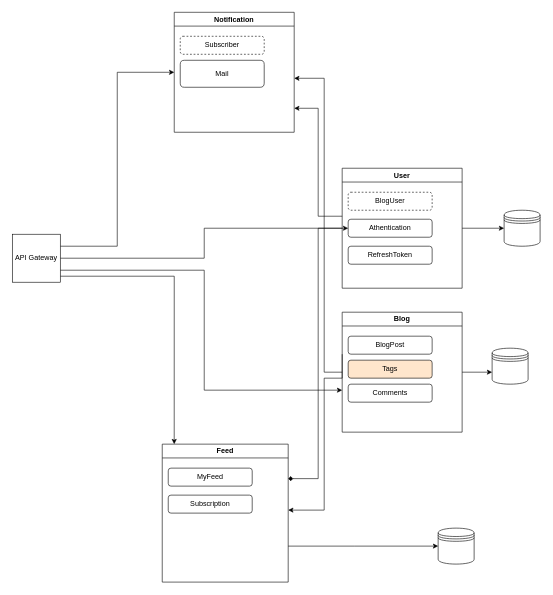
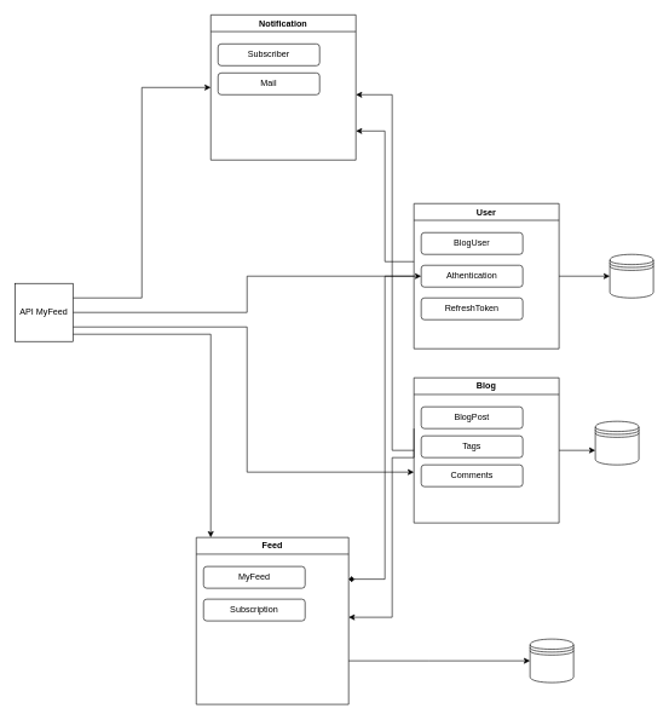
  <mxCell id="0" />
  <mxCell id="1" parent="0" />
  <mxCell id="2" style="edgeStyle=orthogonalEdgeStyle;rounded=0;orthogonalLoop=1;jettySize=auto;html=1;entryX=1;entryY=0.25;entryDx=0;entryDy=0;endArrow=diamond;" edge="1" parent="1" source="4" target="17"><mxGeometry relative="1" as="geometry"><Array as="points"><mxPoint x="530" y="380" /><mxPoint x="530" y="798" /></Array></mxGeometry></mxCell>
  <mxCell id="3" style="edgeStyle=orthogonalEdgeStyle;rounded=0;orthogonalLoop=1;jettySize=auto;html=1;" edge="1" parent="1" source="4"><mxGeometry relative="1" as="geometry"><mxPoint x="490" y="180" as="targetPoint" /><Array as="points"><mxPoint x="530" y="360" /><mxPoint x="530" y="180" /></Array></mxGeometry></mxCell>
  <mxCell id="4" value="User" style="swimlane;whiteSpace=wrap;html=1;" vertex="1" parent="1"><mxGeometry x="570" y="280" width="200" height="200" as="geometry"><mxRectangle x="1280" y="40" width="70" height="30" as="alternateBounds" /></mxGeometry></mxCell>
- <mxCell id="5" value="BlogUser" style="rounded=1;whiteSpace=wrap;html=1;dashed=1;" vertex="1" parent="4"><mxGeometry x="10" y="40" width="140" height="30" as="geometry" /></mxCell>
+ <mxCell id="5" value="BlogUser" style="rounded=1;whiteSpace=wrap;html=1;" vertex="1" parent="4"><mxGeometry x="10" y="40" width="140" height="30" as="geometry" /></mxCell>
  <mxCell id="6" value="Athentication" style="rounded=1;whiteSpace=wrap;html=1;" vertex="1" parent="4"><mxGeometry x="10" y="85" width="140" height="30" as="geometry" /></mxCell>
  <mxCell id="7" value="RefreshToken" style="rounded=1;whiteSpace=wrap;html=1;" vertex="1" parent="4"><mxGeometry x="10" y="130" width="140" height="30" as="geometry" /></mxCell>
  <mxCell id="8" value="" style="shape=datastore;whiteSpace=wrap;html=1;" vertex="1" parent="1"><mxGeometry x="840" y="350" width="60" height="60" as="geometry" /></mxCell>
  <mxCell id="9" value="" style="endArrow=classic;html=1;rounded=0;entryX=0;entryY=0.5;entryDx=0;entryDy=0;exitX=1;exitY=0.5;exitDx=0;exitDy=0;" edge="1" parent="1" source="4" target="8"><mxGeometry width="50" height="50" relative="1" as="geometry"><mxPoint x="580" y="530" as="sourcePoint" /><mxPoint x="630" y="480" as="targetPoint" /></mxGeometry></mxCell>
  <mxCell id="10" style="edgeStyle=orthogonalEdgeStyle;rounded=0;orthogonalLoop=1;jettySize=auto;html=1;exitX=1;exitY=0.5;exitDx=0;exitDy=0;" edge="1" parent="1" source="12" target="20"><mxGeometry relative="1" as="geometry"><Array as="points"><mxPoint x="840" y="620" /><mxPoint x="840" y="620" /></Array></mxGeometry></mxCell>
  <mxCell id="11" style="edgeStyle=orthogonalEdgeStyle;rounded=0;orthogonalLoop=1;jettySize=auto;html=1;" edge="1" parent="1" source="12"><mxGeometry relative="1" as="geometry"><mxPoint x="490" y="130" as="targetPoint" /><Array as="points"><mxPoint x="540" y="620" /><mxPoint x="540" y="130" /><mxPoint x="490" y="130" /></Array></mxGeometry></mxCell>
  <mxCell id="12" value="Blog" style="swimlane;whiteSpace=wrap;html=1;" vertex="1" parent="1"><mxGeometry x="570" y="520" width="200" height="200" as="geometry"><mxRectangle x="1280" y="40" width="70" height="30" as="alternateBounds" /></mxGeometry></mxCell>
  <mxCell id="13" value="BlogPost" style="rounded=1;whiteSpace=wrap;html=1;" vertex="1" parent="12"><mxGeometry x="10" y="40" width="140" height="30" as="geometry" /></mxCell>
- <mxCell id="14" value="Tags" style="rounded=1;whiteSpace=wrap;html=1;fillColor=#ffe6cc;" vertex="1" parent="12"><mxGeometry x="10" y="80" width="140" height="30" as="geometry" /></mxCell>
+ <mxCell id="14" value="Tags" style="rounded=1;whiteSpace=wrap;html=1;" vertex="1" parent="12"><mxGeometry x="10" y="80" width="140" height="30" as="geometry" /></mxCell>
  <mxCell id="15" value="Comments" style="rounded=1;whiteSpace=wrap;html=1;" vertex="1" parent="12"><mxGeometry x="10" y="120" width="140" height="30" as="geometry" /></mxCell>
  <mxCell id="16" style="edgeStyle=orthogonalEdgeStyle;rounded=0;orthogonalLoop=1;jettySize=auto;html=1;entryX=0;entryY=0.5;entryDx=0;entryDy=0;" edge="1" parent="1" source="17" target="22"><mxGeometry relative="1" as="geometry"><Array as="points"><mxPoint x="590" y="910" /><mxPoint x="590" y="910" /></Array></mxGeometry></mxCell>
  <mxCell id="17" value="Feed" style="swimlane;whiteSpace=wrap;html=1;" vertex="1" parent="1"><mxGeometry x="270" y="740" width="210" height="230" as="geometry"><mxRectangle x="1280" y="40" width="70" height="30" as="alternateBounds" /></mxGeometry></mxCell>
  <mxCell id="18" value="MyFeed" style="rounded=1;whiteSpace=wrap;html=1;" vertex="1" parent="17"><mxGeometry x="10" y="40" width="140" height="30" as="geometry" /></mxCell>
  <mxCell id="19" value="Subscription" style="rounded=1;whiteSpace=wrap;html=1;" vertex="1" parent="17"><mxGeometry x="10" y="85" width="140" height="30" as="geometry" /></mxCell>
  <mxCell id="20" value="" style="shape=datastore;whiteSpace=wrap;html=1;" vertex="1" parent="1"><mxGeometry x="820" y="580" width="60" height="60" as="geometry" /></mxCell>
  <mxCell id="21" style="edgeStyle=orthogonalEdgeStyle;rounded=0;orthogonalLoop=1;jettySize=auto;html=1;" edge="1" parent="1"><mxGeometry relative="1" as="geometry"><mxPoint x="480" y="850" as="targetPoint" /><mxPoint x="570" y="590" as="sourcePoint" /><Array as="points"><mxPoint x="570" y="630" /><mxPoint x="540" y="630" /><mxPoint x="540" y="850" /></Array></mxGeometry></mxCell>
  <mxCell id="22" value="" style="shape=datastore;whiteSpace=wrap;html=1;" vertex="1" parent="1"><mxGeometry x="730" y="880" width="60" height="60" as="geometry" /></mxCell>
  <mxCell id="23" value="Notification" style="swimlane;whiteSpace=wrap;html=1;" vertex="1" parent="1"><mxGeometry x="290" y="20" width="200" height="200" as="geometry"><mxRectangle x="1280" y="40" width="70" height="30" as="alternateBounds" /></mxGeometry></mxCell>
- <mxCell id="24" value="Subscriber" style="rounded=1;whiteSpace=wrap;html=1;dashed=1;" vertex="1" parent="23"><mxGeometry x="10" y="40" width="140" height="30" as="geometry" /></mxCell>
- <mxCell id="25" value="Mail" style="rounded=1;whiteSpace=wrap;html=1;" vertex="1" parent="23"><mxGeometry x="10" y="80" width="140" height="45" as="geometry" /></mxCell>
+ <mxCell id="24" value="Subscriber" style="rounded=1;whiteSpace=wrap;html=1;" vertex="1" parent="23"><mxGeometry x="10" y="40" width="140" height="30" as="geometry" /></mxCell>
+ <mxCell id="25" value="Mail" style="rounded=1;whiteSpace=wrap;html=1;" vertex="1" parent="23"><mxGeometry x="10" y="80" width="140" height="30" as="geometry" /></mxCell>
  <mxCell id="26" style="edgeStyle=orthogonalEdgeStyle;rounded=0;orthogonalLoop=1;jettySize=auto;html=1;entryX=0;entryY=0.5;entryDx=0;entryDy=0;" edge="1" parent="1" source="30" target="23"><mxGeometry relative="1" as="geometry"><Array as="points"><mxPoint x="195" y="410" /><mxPoint x="195" y="120" /></Array></mxGeometry></mxCell>
  <mxCell id="27" style="edgeStyle=orthogonalEdgeStyle;rounded=0;orthogonalLoop=1;jettySize=auto;html=1;" edge="1" parent="1" source="30"><mxGeometry relative="1" as="geometry"><mxPoint x="570" y="650" as="targetPoint" /><Array as="points"><mxPoint x="340" y="450" /><mxPoint x="340" y="650" /></Array></mxGeometry></mxCell>
  <mxCell id="28" style="edgeStyle=orthogonalEdgeStyle;rounded=0;orthogonalLoop=1;jettySize=auto;html=1;entryX=0.095;entryY=0;entryDx=0;entryDy=0;entryPerimeter=0;" edge="1" parent="1" source="30" target="17"><mxGeometry relative="1" as="geometry"><Array as="points"><mxPoint x="290" y="460" /></Array></mxGeometry></mxCell>
  <mxCell id="29" style="edgeStyle=orthogonalEdgeStyle;rounded=0;orthogonalLoop=1;jettySize=auto;html=1;" edge="1" parent="1" source="30" target="6"><mxGeometry relative="1" as="geometry" /></mxCell>
- <mxCell id="30" value="API Gateway" style="whiteSpace=wrap;html=1;aspect=fixed;" vertex="1" parent="1"><mxGeometry x="20" y="390" width="80" height="80" as="geometry" /></mxCell>
+ <mxCell id="30" value="API MyFeed" style="whiteSpace=wrap;html=1;aspect=fixed;" vertex="1" parent="1"><mxGeometry x="20" y="390" width="80" height="80" as="geometry" /></mxCell>
